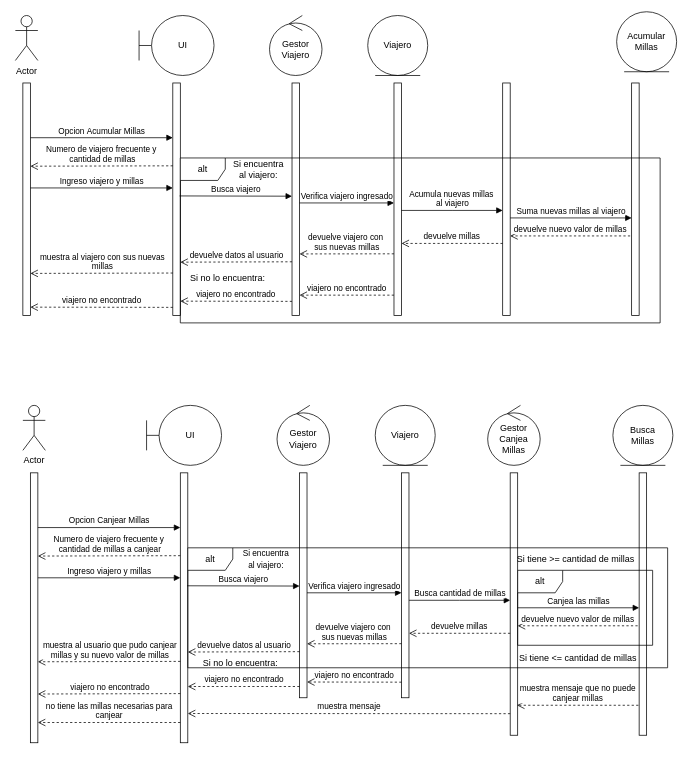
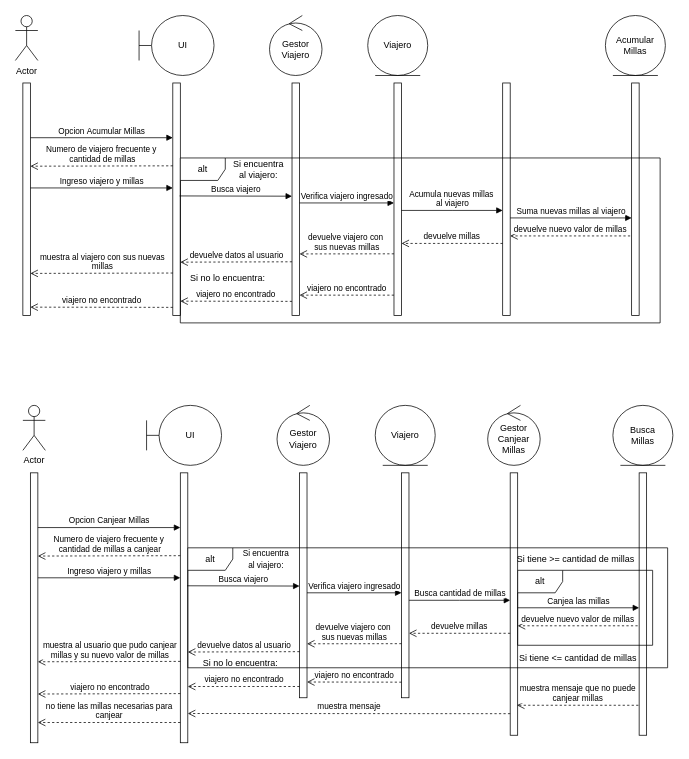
  <mxCell id="0" />
  <mxCell id="1" parent="0" />
  <mxCell id="2" value="Actor" style="shape=umlActor;verticalLabelPosition=bottom;verticalAlign=top;html=1;outlineConnect=0;" vertex="1" parent="1"><mxGeometry x="20" y="20" width="30" height="60" as="geometry" /></mxCell>
  <mxCell id="3" value="" style="html=1;points=[];perimeter=orthogonalPerimeter;outlineConnect=0;targetShapes=umlLifeline;portConstraint=eastwest;newEdgeStyle={&quot;edgeStyle&quot;:&quot;elbowEdgeStyle&quot;,&quot;elbow&quot;:&quot;vertical&quot;,&quot;curved&quot;:0,&quot;rounded&quot;:0};" vertex="1" parent="1"><mxGeometry x="30" y="110" width="10" height="310" as="geometry" /></mxCell>
  <mxCell id="4" value="UI" style="shape=umlBoundary;whiteSpace=wrap;html=1;" vertex="1" parent="1"><mxGeometry x="185" y="20" width="100" height="80" as="geometry" /></mxCell>
  <mxCell id="5" value="Gestor Viajero" style="ellipse;shape=umlControl;whiteSpace=wrap;html=1;" vertex="1" parent="1"><mxGeometry x="359" y="20" width="70" height="80" as="geometry" /></mxCell>
  <mxCell id="6" value="Viajero" style="ellipse;shape=umlEntity;whiteSpace=wrap;html=1;" vertex="1" parent="1"><mxGeometry x="490" y="20" width="80" height="80" as="geometry" /></mxCell>
- <mxCell id="7" value="Acumular Millas" style="ellipse;shape=umlEntity;whiteSpace=wrap;html=1;" vertex="1" parent="1"><mxGeometry x="822" y="15" width="80" height="80" as="geometry" /></mxCell>
+ <mxCell id="7" value="Acumular Millas" style="ellipse;shape=umlEntity;whiteSpace=wrap;html=1;" vertex="1" parent="1"><mxGeometry x="807" y="20" width="80" height="80" as="geometry" /></mxCell>
  <mxCell id="8" value="" style="html=1;points=[];perimeter=orthogonalPerimeter;outlineConnect=0;targetShapes=umlLifeline;portConstraint=eastwest;newEdgeStyle={&quot;edgeStyle&quot;:&quot;elbowEdgeStyle&quot;,&quot;elbow&quot;:&quot;vertical&quot;,&quot;curved&quot;:0,&quot;rounded&quot;:0};" vertex="1" parent="1"><mxGeometry x="230" y="110" width="10" height="310" as="geometry" /></mxCell>
  <mxCell id="9" value="" style="html=1;points=[];perimeter=orthogonalPerimeter;outlineConnect=0;targetShapes=umlLifeline;portConstraint=eastwest;newEdgeStyle={&quot;edgeStyle&quot;:&quot;elbowEdgeStyle&quot;,&quot;elbow&quot;:&quot;vertical&quot;,&quot;curved&quot;:0,&quot;rounded&quot;:0};" vertex="1" parent="1"><mxGeometry x="389" y="110" width="10" height="310" as="geometry" /></mxCell>
  <mxCell id="10" value="" style="html=1;points=[];perimeter=orthogonalPerimeter;outlineConnect=0;targetShapes=umlLifeline;portConstraint=eastwest;newEdgeStyle={&quot;edgeStyle&quot;:&quot;elbowEdgeStyle&quot;,&quot;elbow&quot;:&quot;vertical&quot;,&quot;curved&quot;:0,&quot;rounded&quot;:0};" vertex="1" parent="1"><mxGeometry x="525" y="110" width="10" height="310" as="geometry" /></mxCell>
  <mxCell id="11" value="" style="html=1;points=[];perimeter=orthogonalPerimeter;outlineConnect=0;targetShapes=umlLifeline;portConstraint=eastwest;newEdgeStyle={&quot;edgeStyle&quot;:&quot;elbowEdgeStyle&quot;,&quot;elbow&quot;:&quot;vertical&quot;,&quot;curved&quot;:0,&quot;rounded&quot;:0};" vertex="1" parent="1"><mxGeometry x="670" y="110" width="10" height="310" as="geometry" /></mxCell>
  <mxCell id="12" value="" style="html=1;points=[];perimeter=orthogonalPerimeter;outlineConnect=0;targetShapes=umlLifeline;portConstraint=eastwest;newEdgeStyle={&quot;edgeStyle&quot;:&quot;elbowEdgeStyle&quot;,&quot;elbow&quot;:&quot;vertical&quot;,&quot;curved&quot;:0,&quot;rounded&quot;:0};" vertex="1" parent="1"><mxGeometry x="842" y="110" width="10" height="310" as="geometry" /></mxCell>
  <mxCell id="13" value="Opcion&amp;nbsp;Acumular Millas" style="html=1;verticalAlign=bottom;endArrow=block;edgeStyle=elbowEdgeStyle;elbow=vertical;curved=0;rounded=0;" edge="1" parent="1"><mxGeometry width="80" relative="1" as="geometry"><mxPoint x="40" y="183" as="sourcePoint" /><mxPoint x="230" y="183" as="targetPoint" /><mxPoint as="offset" /></mxGeometry></mxCell>
  <mxCell id="14" value="Busca viajero" style="html=1;verticalAlign=bottom;endArrow=block;edgeStyle=elbowEdgeStyle;elbow=vertical;curved=0;rounded=0;" edge="1" parent="1"><mxGeometry width="80" relative="1" as="geometry"><mxPoint x="239" y="260.66" as="sourcePoint" /><mxPoint x="389" y="260.66" as="targetPoint" /></mxGeometry></mxCell>
  <mxCell id="15" value="Verifica viajero ingresado" style="html=1;verticalAlign=bottom;endArrow=block;edgeStyle=elbowEdgeStyle;elbow=vertical;curved=0;rounded=0;" edge="1" parent="1"><mxGeometry width="80" relative="1" as="geometry"><mxPoint x="399" y="270" as="sourcePoint" /><mxPoint x="525" y="270.241" as="targetPoint" /></mxGeometry></mxCell>
  <mxCell id="16" value="Acumula nuevas millas&amp;nbsp;&lt;br&gt;al viajero" style="html=1;verticalAlign=bottom;endArrow=block;edgeStyle=elbowEdgeStyle;elbow=vertical;curved=0;rounded=0;" edge="1" parent="1"><mxGeometry width="80" relative="1" as="geometry"><mxPoint x="535" y="280" as="sourcePoint" /><mxPoint x="670" y="280" as="targetPoint" /></mxGeometry></mxCell>
  <mxCell id="17" value="Suma nuevas millas al viajero" style="html=1;verticalAlign=bottom;endArrow=block;edgeStyle=elbowEdgeStyle;elbow=vertical;curved=0;rounded=0;" edge="1" parent="1"><mxGeometry width="80" relative="1" as="geometry"><mxPoint x="680" y="290" as="sourcePoint" /><mxPoint x="842" y="290.241" as="targetPoint" /></mxGeometry></mxCell>
  <mxCell id="18" value="devuelve nuevo valor de millas" style="html=1;verticalAlign=bottom;endArrow=open;dashed=1;endSize=8;edgeStyle=elbowEdgeStyle;elbow=vertical;curved=0;rounded=0;" edge="1" parent="1"><mxGeometry relative="1" as="geometry"><mxPoint x="840" y="314" as="sourcePoint" /><mxPoint x="680" y="314.241" as="targetPoint" /></mxGeometry></mxCell>
  <mxCell id="19" value="devuelve millas" style="html=1;verticalAlign=bottom;endArrow=open;dashed=1;endSize=8;edgeStyle=elbowEdgeStyle;elbow=vertical;curved=0;rounded=0;" edge="1" parent="1"><mxGeometry relative="1" as="geometry"><mxPoint x="670" y="324" as="sourcePoint" /><mxPoint x="535" y="323.897" as="targetPoint" /></mxGeometry></mxCell>
  <mxCell id="20" value="devuelve viajero con&amp;nbsp;&lt;br&gt;sus nuevas millas" style="html=1;verticalAlign=bottom;endArrow=open;dashed=1;endSize=8;edgeStyle=elbowEdgeStyle;elbow=vertical;curved=0;rounded=0;" edge="1" parent="1"><mxGeometry x="-0.004" relative="1" as="geometry"><mxPoint x="525" y="337.857" as="sourcePoint" /><mxPoint x="399" y="338" as="targetPoint" /><mxPoint as="offset" /></mxGeometry></mxCell>
  <mxCell id="21" value="devuelve datos al usuario" style="html=1;verticalAlign=bottom;endArrow=open;dashed=1;endSize=8;edgeStyle=elbowEdgeStyle;elbow=vertical;curved=0;rounded=0;" edge="1" parent="1"><mxGeometry relative="1" as="geometry"><mxPoint x="389" y="348.5" as="sourcePoint" /><mxPoint x="240" y="348.714" as="targetPoint" /></mxGeometry></mxCell>
  <mxCell id="22" value="Numero de viajero frecuente y&amp;nbsp;&lt;br&gt;cantidad de millas" style="html=1;verticalAlign=bottom;endArrow=open;dashed=1;endSize=8;edgeStyle=elbowEdgeStyle;elbow=vertical;curved=0;rounded=0;" edge="1" parent="1" target="3"><mxGeometry relative="1" as="geometry"><mxPoint x="230" y="220.5" as="sourcePoint" /><mxPoint x="81" y="220" as="targetPoint" /></mxGeometry></mxCell>
  <mxCell id="23" value="Ingreso viajero y millas" style="html=1;verticalAlign=bottom;endArrow=block;edgeStyle=elbowEdgeStyle;elbow=vertical;curved=0;rounded=0;" edge="1" parent="1"><mxGeometry width="80" relative="1" as="geometry"><mxPoint x="40" y="250" as="sourcePoint" /><mxPoint x="230" y="250" as="targetPoint" /><mxPoint as="offset" /></mxGeometry></mxCell>
  <mxCell id="24" value="muestra al viajero con sus nuevas&lt;br&gt;millas" style="html=1;verticalAlign=bottom;endArrow=open;dashed=1;endSize=8;edgeStyle=elbowEdgeStyle;elbow=vertical;curved=0;rounded=0;" edge="1" parent="1"><mxGeometry relative="1" as="geometry"><mxPoint x="230" y="363.5" as="sourcePoint" /><mxPoint x="40" y="363.714" as="targetPoint" /></mxGeometry></mxCell>
  <mxCell id="25" value="Actor" style="shape=umlActor;verticalLabelPosition=bottom;verticalAlign=top;html=1;outlineConnect=0;" vertex="1" parent="1"><mxGeometry x="30" y="540" width="30" height="60" as="geometry" /></mxCell>
  <mxCell id="26" value="" style="html=1;points=[];perimeter=orthogonalPerimeter;outlineConnect=0;targetShapes=umlLifeline;portConstraint=eastwest;newEdgeStyle={&quot;edgeStyle&quot;:&quot;elbowEdgeStyle&quot;,&quot;elbow&quot;:&quot;vertical&quot;,&quot;curved&quot;:0,&quot;rounded&quot;:0};" vertex="1" parent="1"><mxGeometry x="40" y="630" width="10" height="360" as="geometry" /></mxCell>
  <mxCell id="27" value="UI" style="shape=umlBoundary;whiteSpace=wrap;html=1;" vertex="1" parent="1"><mxGeometry x="195" y="540" width="100" height="80" as="geometry" /></mxCell>
  <mxCell id="28" value="Gestor Viajero" style="ellipse;shape=umlControl;whiteSpace=wrap;html=1;" vertex="1" parent="1"><mxGeometry x="369" y="540" width="70" height="80" as="geometry" /></mxCell>
  <mxCell id="29" value="Viajero" style="ellipse;shape=umlEntity;whiteSpace=wrap;html=1;" vertex="1" parent="1"><mxGeometry x="500" y="540" width="80" height="80" as="geometry" /></mxCell>
- <mxCell id="30" value="Gestor Canjea Millas" style="ellipse;shape=umlControl;whiteSpace=wrap;html=1;" vertex="1" parent="1"><mxGeometry x="650" y="540" width="70" height="80" as="geometry" /></mxCell>
+ <mxCell id="30" value="Gestor Canjear Millas" style="ellipse;shape=umlControl;whiteSpace=wrap;html=1;" vertex="1" parent="1"><mxGeometry x="650" y="540" width="70" height="80" as="geometry" /></mxCell>
  <mxCell id="31" value="Busca &lt;br&gt;Millas" style="ellipse;shape=umlEntity;whiteSpace=wrap;html=1;" vertex="1" parent="1"><mxGeometry x="817" y="540" width="80" height="80" as="geometry" /></mxCell>
  <mxCell id="32" value="" style="html=1;points=[];perimeter=orthogonalPerimeter;outlineConnect=0;targetShapes=umlLifeline;portConstraint=eastwest;newEdgeStyle={&quot;edgeStyle&quot;:&quot;elbowEdgeStyle&quot;,&quot;elbow&quot;:&quot;vertical&quot;,&quot;curved&quot;:0,&quot;rounded&quot;:0};" vertex="1" parent="1"><mxGeometry x="240" y="630" width="10" height="360" as="geometry" /></mxCell>
  <mxCell id="33" value="" style="html=1;points=[];perimeter=orthogonalPerimeter;outlineConnect=0;targetShapes=umlLifeline;portConstraint=eastwest;newEdgeStyle={&quot;edgeStyle&quot;:&quot;elbowEdgeStyle&quot;,&quot;elbow&quot;:&quot;vertical&quot;,&quot;curved&quot;:0,&quot;rounded&quot;:0};" vertex="1" parent="1"><mxGeometry x="399" y="630" width="10" height="300" as="geometry" /></mxCell>
  <mxCell id="34" value="" style="html=1;points=[];perimeter=orthogonalPerimeter;outlineConnect=0;targetShapes=umlLifeline;portConstraint=eastwest;newEdgeStyle={&quot;edgeStyle&quot;:&quot;elbowEdgeStyle&quot;,&quot;elbow&quot;:&quot;vertical&quot;,&quot;curved&quot;:0,&quot;rounded&quot;:0};" vertex="1" parent="1"><mxGeometry x="535" y="630" width="10" height="300" as="geometry" /></mxCell>
  <mxCell id="35" value="" style="html=1;points=[];perimeter=orthogonalPerimeter;outlineConnect=0;targetShapes=umlLifeline;portConstraint=eastwest;newEdgeStyle={&quot;edgeStyle&quot;:&quot;elbowEdgeStyle&quot;,&quot;elbow&quot;:&quot;vertical&quot;,&quot;curved&quot;:0,&quot;rounded&quot;:0};" vertex="1" parent="1"><mxGeometry x="680" y="630" width="10" height="350" as="geometry" /></mxCell>
  <mxCell id="36" value="" style="html=1;points=[];perimeter=orthogonalPerimeter;outlineConnect=0;targetShapes=umlLifeline;portConstraint=eastwest;newEdgeStyle={&quot;edgeStyle&quot;:&quot;elbowEdgeStyle&quot;,&quot;elbow&quot;:&quot;vertical&quot;,&quot;curved&quot;:0,&quot;rounded&quot;:0};" vertex="1" parent="1"><mxGeometry x="852" y="630" width="10" height="350" as="geometry" /></mxCell>
  <mxCell id="37" value="Opcion&amp;nbsp;Canjear Millas" style="html=1;verticalAlign=bottom;endArrow=block;edgeStyle=elbowEdgeStyle;elbow=vertical;curved=0;rounded=0;" edge="1" parent="1"><mxGeometry width="80" relative="1" as="geometry"><mxPoint x="50" y="703" as="sourcePoint" /><mxPoint x="240" y="703" as="targetPoint" /><mxPoint as="offset" /></mxGeometry></mxCell>
  <mxCell id="38" value="Busca viajero" style="html=1;verticalAlign=bottom;endArrow=block;edgeStyle=elbowEdgeStyle;elbow=vertical;curved=0;rounded=0;" edge="1" parent="1"><mxGeometry width="80" relative="1" as="geometry"><mxPoint x="249" y="780.66" as="sourcePoint" /><mxPoint x="399" y="780.66" as="targetPoint" /></mxGeometry></mxCell>
  <mxCell id="39" value="Verifica viajero ingresado" style="html=1;verticalAlign=bottom;endArrow=block;edgeStyle=elbowEdgeStyle;elbow=vertical;curved=0;rounded=0;" edge="1" parent="1"><mxGeometry width="80" relative="1" as="geometry"><mxPoint x="409" y="790" as="sourcePoint" /><mxPoint x="535" y="790.241" as="targetPoint" /></mxGeometry></mxCell>
  <mxCell id="40" value="Busca cantidad de millas" style="html=1;verticalAlign=bottom;endArrow=block;edgeStyle=elbowEdgeStyle;elbow=vertical;curved=0;rounded=0;" edge="1" parent="1"><mxGeometry width="80" relative="1" as="geometry"><mxPoint x="545" y="800" as="sourcePoint" /><mxPoint x="680" y="800" as="targetPoint" /></mxGeometry></mxCell>
  <mxCell id="41" value="Canjea las millas" style="html=1;verticalAlign=bottom;endArrow=block;edgeStyle=elbowEdgeStyle;elbow=vertical;curved=0;rounded=0;" edge="1" parent="1"><mxGeometry x="0.002" width="80" relative="1" as="geometry"><mxPoint x="690" y="810" as="sourcePoint" /><mxPoint x="852" y="810.241" as="targetPoint" /><mxPoint as="offset" /></mxGeometry></mxCell>
  <mxCell id="42" value="devuelve nuevo valor de millas" style="html=1;verticalAlign=bottom;endArrow=open;dashed=1;endSize=8;edgeStyle=elbowEdgeStyle;elbow=vertical;curved=0;rounded=0;" edge="1" parent="1"><mxGeometry relative="1" as="geometry"><mxPoint x="850" y="834" as="sourcePoint" /><mxPoint x="690" y="834.241" as="targetPoint" /></mxGeometry></mxCell>
  <mxCell id="43" value="devuelve millas" style="html=1;verticalAlign=bottom;endArrow=open;dashed=1;endSize=8;edgeStyle=elbowEdgeStyle;elbow=vertical;curved=0;rounded=0;" edge="1" parent="1"><mxGeometry relative="1" as="geometry"><mxPoint x="680" y="844" as="sourcePoint" /><mxPoint x="545" y="843.897" as="targetPoint" /></mxGeometry></mxCell>
  <mxCell id="44" value="devuelve viajero con&amp;nbsp;&lt;br&gt;sus nuevas millas" style="html=1;verticalAlign=bottom;endArrow=open;dashed=1;endSize=8;edgeStyle=elbowEdgeStyle;elbow=vertical;curved=0;rounded=0;" edge="1" parent="1"><mxGeometry x="-0.004" relative="1" as="geometry"><mxPoint x="535" y="857.857" as="sourcePoint" /><mxPoint x="409" y="858" as="targetPoint" /><mxPoint as="offset" /></mxGeometry></mxCell>
  <mxCell id="45" value="devuelve datos al usuario" style="html=1;verticalAlign=bottom;endArrow=open;dashed=1;endSize=8;edgeStyle=elbowEdgeStyle;elbow=vertical;curved=0;rounded=0;" edge="1" parent="1"><mxGeometry relative="1" as="geometry"><mxPoint x="399" y="868.5" as="sourcePoint" /><mxPoint x="250" y="868.714" as="targetPoint" /></mxGeometry></mxCell>
  <mxCell id="46" value="Numero de viajero frecuente y&amp;nbsp;&lt;br&gt;cantidad de millas a canjear" style="html=1;verticalAlign=bottom;endArrow=open;dashed=1;endSize=8;edgeStyle=elbowEdgeStyle;elbow=vertical;curved=0;rounded=0;" edge="1" parent="1" target="26"><mxGeometry relative="1" as="geometry"><mxPoint x="240" y="740.5" as="sourcePoint" /><mxPoint x="91" y="740" as="targetPoint" /></mxGeometry></mxCell>
  <mxCell id="47" value="Ingreso viajero y millas" style="html=1;verticalAlign=bottom;endArrow=block;edgeStyle=elbowEdgeStyle;elbow=vertical;curved=0;rounded=0;" edge="1" parent="1"><mxGeometry width="80" relative="1" as="geometry"><mxPoint x="50" y="770" as="sourcePoint" /><mxPoint x="240" y="770" as="targetPoint" /><mxPoint as="offset" /></mxGeometry></mxCell>
  <mxCell id="48" value="muestra al usuario que pudo canjear&lt;br&gt;millas y su nuevo valor de millas" style="html=1;verticalAlign=bottom;endArrow=open;dashed=1;endSize=8;edgeStyle=elbowEdgeStyle;elbow=vertical;curved=0;rounded=0;" edge="1" parent="1"><mxGeometry relative="1" as="geometry"><mxPoint x="240" y="881.5" as="sourcePoint" /><mxPoint x="50" y="881.714" as="targetPoint" /></mxGeometry></mxCell>
  <mxCell id="49" value="alt" style="shape=umlFrame;whiteSpace=wrap;html=1;pointerEvents=0;" vertex="1" parent="1"><mxGeometry x="240" y="210" width="640" height="220" as="geometry" /></mxCell>
  <mxCell id="50" value="Si encuentra &lt;br&gt;al viajero:" style="text;html=1;align=center;verticalAlign=middle;resizable=0;points=[];autosize=1;strokeColor=none;fillColor=none;" vertex="1" parent="1"><mxGeometry x="299" y="205" width="90" height="40" as="geometry" /></mxCell>
  <mxCell id="51" value="Si no lo encuentra:" style="text;html=1;align=center;verticalAlign=middle;resizable=0;points=[];autosize=1;strokeColor=none;fillColor=none;" vertex="1" parent="1"><mxGeometry x="243" y="355" width="120" height="30" as="geometry" /></mxCell>
  <mxCell id="52" value="viajero no encontrado" style="html=1;verticalAlign=bottom;endArrow=open;dashed=1;endSize=8;edgeStyle=elbowEdgeStyle;elbow=vertical;curved=0;rounded=0;" edge="1" parent="1"><mxGeometry x="-0.004" relative="1" as="geometry"><mxPoint x="525" y="392.997" as="sourcePoint" /><mxPoint x="399" y="393.14" as="targetPoint" /><mxPoint as="offset" /></mxGeometry></mxCell>
  <mxCell id="53" value="viajero no encontrado" style="html=1;verticalAlign=bottom;endArrow=open;dashed=1;endSize=8;edgeStyle=elbowEdgeStyle;elbow=vertical;curved=0;rounded=0;" edge="1" parent="1"><mxGeometry x="-0.004" relative="1" as="geometry"><mxPoint x="389" y="401.287" as="sourcePoint" /><mxPoint x="240" y="401.429" as="targetPoint" /><mxPoint as="offset" /></mxGeometry></mxCell>
  <mxCell id="54" value="viajero no encontrado" style="html=1;verticalAlign=bottom;endArrow=open;dashed=1;endSize=8;edgeStyle=elbowEdgeStyle;elbow=vertical;curved=0;rounded=0;" edge="1" parent="1"><mxGeometry x="-0.004" relative="1" as="geometry"><mxPoint x="230" y="409.287" as="sourcePoint" /><mxPoint x="40" y="409.429" as="targetPoint" /><mxPoint as="offset" /></mxGeometry></mxCell>
  <mxCell id="55" value="alt" style="shape=umlFrame;whiteSpace=wrap;html=1;pointerEvents=0;" vertex="1" parent="1"><mxGeometry x="690" y="760" width="180" height="100" as="geometry" /></mxCell>
  <mxCell id="56" value="Si tiene &amp;gt;= cantidad de millas" style="text;html=1;align=center;verticalAlign=middle;resizable=0;points=[];autosize=1;strokeColor=none;fillColor=none;" vertex="1" parent="1"><mxGeometry x="677" y="730" width="180" height="30" as="geometry" /></mxCell>
  <mxCell id="57" value="Si tiene &amp;lt;= cantidad de millas" style="text;html=1;align=center;verticalAlign=middle;resizable=0;points=[];autosize=1;strokeColor=none;fillColor=none;" vertex="1" parent="1"><mxGeometry x="680" y="863" width="180" height="30" as="geometry" /></mxCell>
  <mxCell id="58" value="muestra mensaje que no puede&lt;br&gt;canjear millas" style="html=1;verticalAlign=bottom;endArrow=open;dashed=1;endSize=8;edgeStyle=elbowEdgeStyle;elbow=vertical;curved=0;rounded=0;" edge="1" parent="1"><mxGeometry relative="1" as="geometry"><mxPoint x="851" y="940.02" as="sourcePoint" /><mxPoint x="689" y="940.015" as="targetPoint" /></mxGeometry></mxCell>
  <mxCell id="59" value="muestra mensaje" style="html=1;verticalAlign=bottom;endArrow=open;dashed=1;endSize=8;edgeStyle=elbowEdgeStyle;elbow=vertical;curved=0;rounded=0;" edge="1" parent="1"><mxGeometry relative="1" as="geometry"><mxPoint x="680" y="951.24" as="sourcePoint" /><mxPoint x="250" y="951.116" as="targetPoint" /></mxGeometry></mxCell>
  <mxCell id="60" value="no tiene las millas necesarias para&lt;br&gt;canjear" style="html=1;verticalAlign=bottom;endArrow=open;dashed=1;endSize=8;edgeStyle=elbowEdgeStyle;elbow=vertical;curved=0;rounded=0;" edge="1" parent="1"><mxGeometry x="-0.001" relative="1" as="geometry"><mxPoint x="240" y="963" as="sourcePoint" /><mxPoint x="50" y="963.214" as="targetPoint" /><mxPoint as="offset" /></mxGeometry></mxCell>
  <mxCell id="61" value="alt" style="shape=umlFrame;whiteSpace=wrap;html=1;pointerEvents=0;" vertex="1" parent="1"><mxGeometry x="250" y="730" width="640" height="160" as="geometry" /></mxCell>
  <mxCell id="62" value="&lt;font style=&quot;font-size: 11px;&quot;&gt;Si encuentra &lt;br&gt;al viajero:&lt;/font&gt;" style="text;html=1;align=center;verticalAlign=middle;resizable=0;points=[];autosize=1;strokeColor=none;fillColor=none;" vertex="1" parent="1"><mxGeometry x="309" y="725" width="90" height="40" as="geometry" /></mxCell>
  <mxCell id="63" value="Si no lo encuentra:" style="text;html=1;align=center;verticalAlign=middle;resizable=0;points=[];autosize=1;strokeColor=none;fillColor=none;" vertex="1" parent="1"><mxGeometry x="260" y="869" width="120" height="30" as="geometry" /></mxCell>
  <mxCell id="64" value="viajero no encontrado" style="html=1;verticalAlign=bottom;endArrow=open;dashed=1;endSize=8;edgeStyle=elbowEdgeStyle;elbow=vertical;curved=0;rounded=0;" edge="1" parent="1"><mxGeometry x="-0.004" relative="1" as="geometry"><mxPoint x="535" y="909.197" as="sourcePoint" /><mxPoint x="409" y="909.34" as="targetPoint" /><mxPoint as="offset" /></mxGeometry></mxCell>
  <mxCell id="65" value="viajero no encontrado" style="html=1;verticalAlign=bottom;endArrow=open;dashed=1;endSize=8;edgeStyle=elbowEdgeStyle;elbow=vertical;curved=0;rounded=0;" edge="1" parent="1"><mxGeometry x="-0.004" relative="1" as="geometry"><mxPoint x="399" y="914.997" as="sourcePoint" /><mxPoint x="250" y="915.139" as="targetPoint" /><mxPoint as="offset" /></mxGeometry></mxCell>
  <mxCell id="66" value="viajero no encontrado" style="html=1;verticalAlign=bottom;endArrow=open;dashed=1;endSize=8;edgeStyle=elbowEdgeStyle;elbow=vertical;curved=0;rounded=0;" edge="1" parent="1"><mxGeometry x="-0.004" relative="1" as="geometry"><mxPoint x="240" y="924.447" as="sourcePoint" /><mxPoint x="50" y="924.589" as="targetPoint" /><mxPoint as="offset" /></mxGeometry></mxCell>
